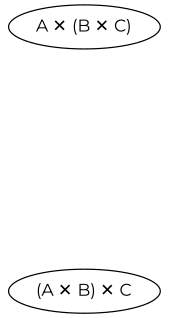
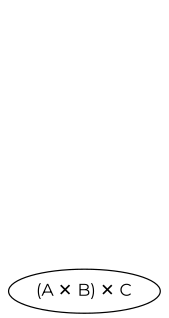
  digraph {
    fontname=Montserrat
    node [fontname=Montserrat]
    edge [style=invis fontname=Montserrat]
-   n1 [label="A ✕ (B ✕ C)"]
    n2 [label="aᵢ ✕ (bⱼ ✕ cₖ)" style=invis]
    n3 [label="(aᵢ ✕ bⱼ) ✕ cₖ" style=invis]
    n4 [label="(A ✕ B) ✕ C"]
-   n1 -> n2
    n2 -> n3
    n3 -> n2
    n3 -> n4 [dir=back]
  }
